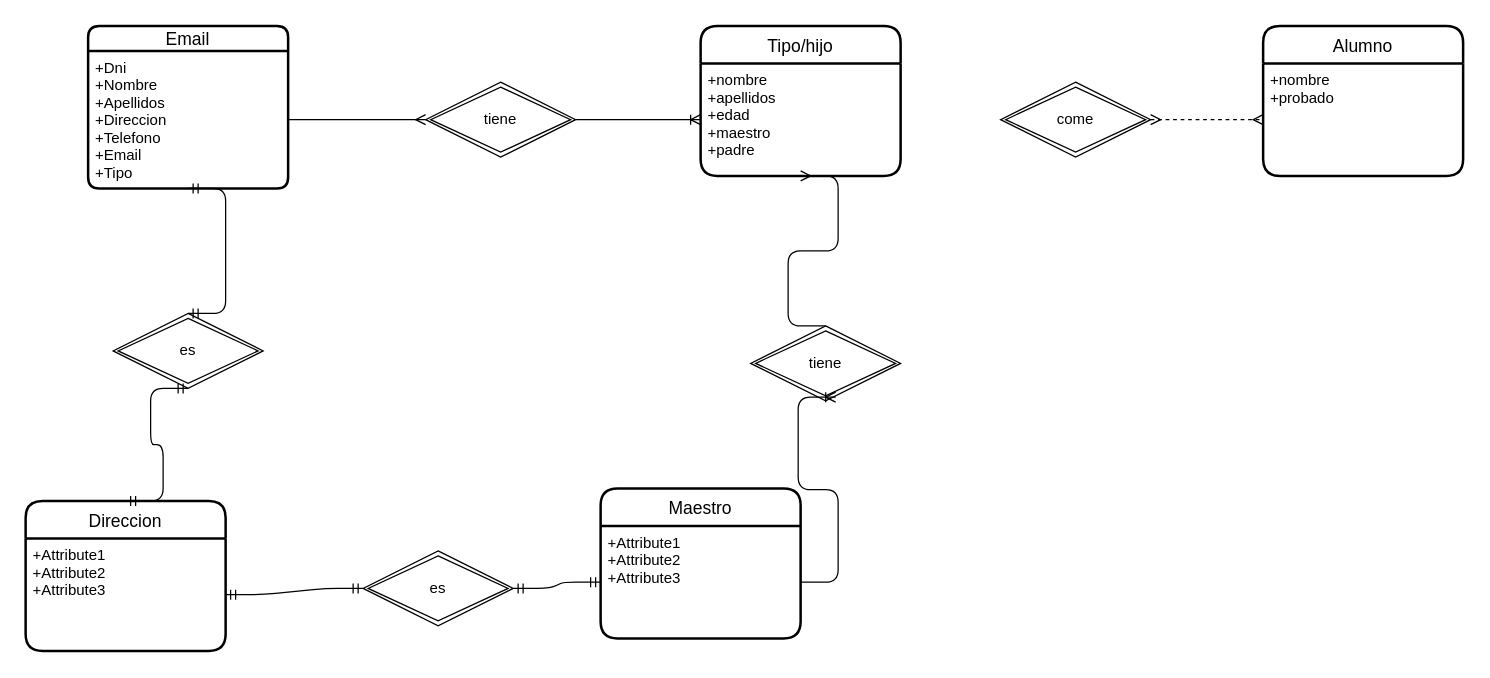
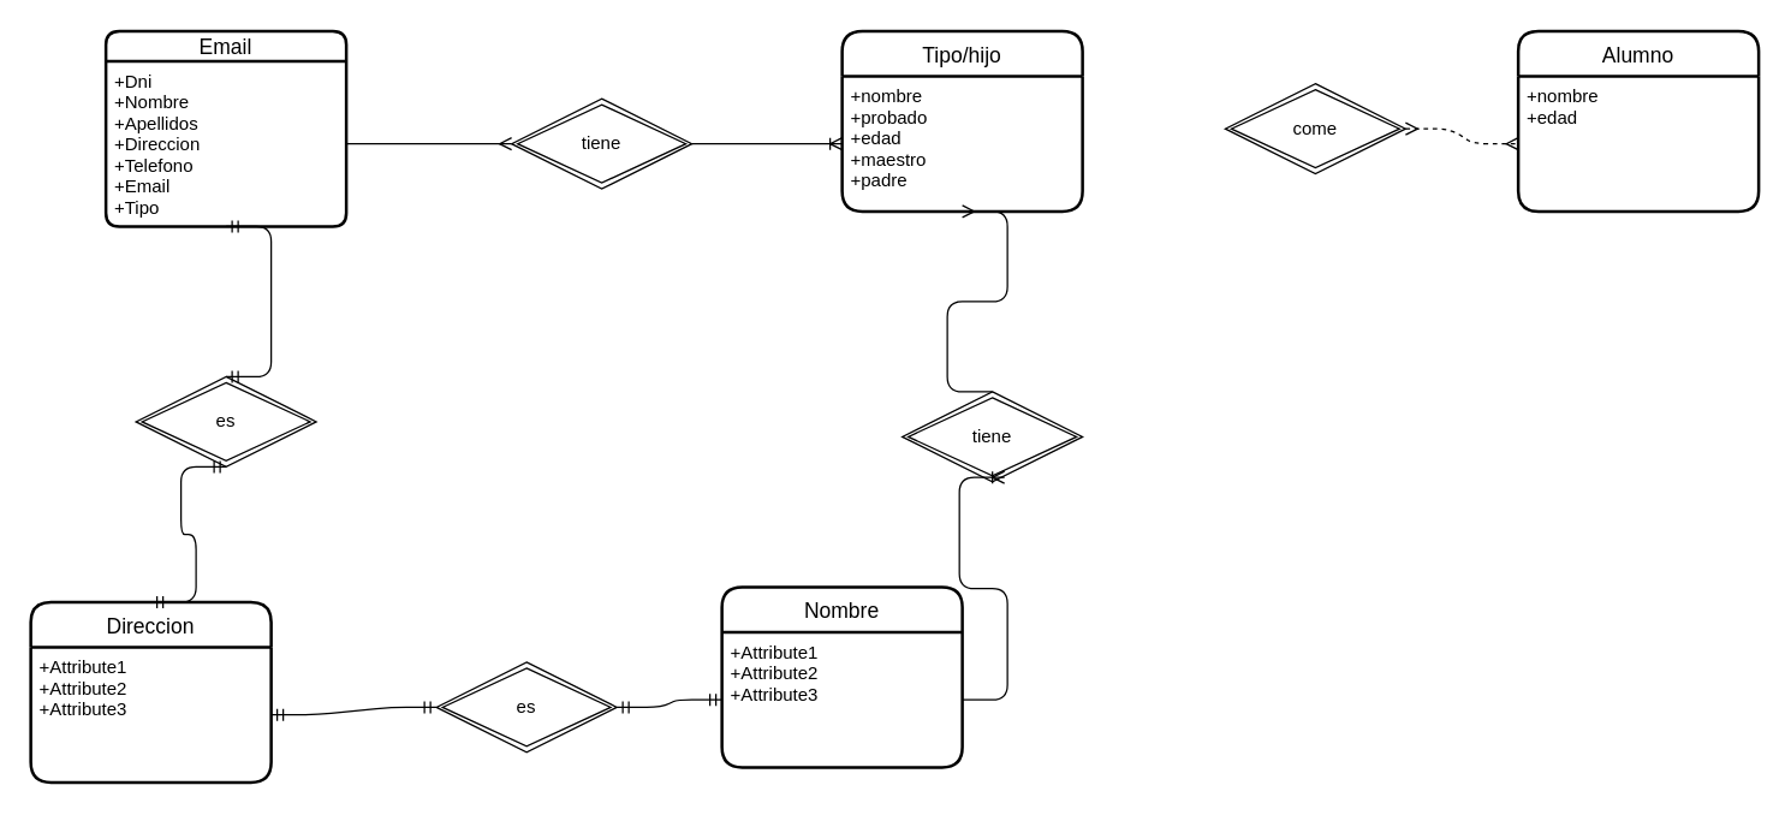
  <mxCell id="0" />
  <mxCell id="1" parent="0" />
  <mxCell id="2" value="Email" style="swimlane;childLayout=stackLayout;horizontal=1;startSize=20;horizontalStack=0;rounded=1;fontSize=14;fontStyle=0;strokeWidth=2;resizeParent=0;resizeLast=1;shadow=0;dashed=0;align=center;" parent="1" vertex="1"><mxGeometry x="70" y="20" width="160" height="130" as="geometry" /></mxCell>
  <mxCell id="3" value="+Dni&#10;+Nombre&#10;+Apellidos&#10;+Direccion&#10;+Telefono&#10;+Email&#10;+Tipo" style="align=left;strokeColor=none;fillColor=none;spacingLeft=4;fontSize=12;verticalAlign=top;resizable=0;rotatable=0;part=1;" parent="2" vertex="1"><mxGeometry y="20" width="160" height="110" as="geometry" /></mxCell>
  <mxCell id="4" value="Direccion" style="swimlane;childLayout=stackLayout;horizontal=1;startSize=30;horizontalStack=0;rounded=1;fontSize=14;fontStyle=0;strokeWidth=2;resizeParent=0;resizeLast=1;shadow=0;dashed=0;align=center;" parent="1" vertex="1"><mxGeometry x="20" y="400" width="160" height="120" as="geometry" /></mxCell>
  <mxCell id="5" value="+Attribute1&#10;+Attribute2&#10;+Attribute3" style="align=left;strokeColor=none;fillColor=none;spacingLeft=4;fontSize=12;verticalAlign=top;resizable=0;rotatable=0;part=1;" parent="4" vertex="1"><mxGeometry y="30" width="160" height="90" as="geometry" /></mxCell>
- <mxCell id="6" value="Maestro" style="swimlane;childLayout=stackLayout;horizontal=1;startSize=30;horizontalStack=0;rounded=1;fontSize=14;fontStyle=0;strokeWidth=2;resizeParent=0;resizeLast=1;shadow=0;dashed=0;align=center;" parent="1" vertex="1"><mxGeometry x="480" y="390" width="160" height="120" as="geometry" /></mxCell>
+ <mxCell id="6" value="Nombre" style="swimlane;childLayout=stackLayout;horizontal=1;startSize=30;horizontalStack=0;rounded=1;fontSize=14;fontStyle=0;strokeWidth=2;resizeParent=0;resizeLast=1;shadow=0;dashed=0;align=center;" parent="1" vertex="1"><mxGeometry x="480" y="390" width="160" height="120" as="geometry" /></mxCell>
  <mxCell id="7" value="+Attribute1&#10;+Attribute2&#10;+Attribute3" style="align=left;strokeColor=none;fillColor=none;spacingLeft=4;fontSize=12;verticalAlign=top;resizable=0;rotatable=0;part=1;" parent="6" vertex="1"><mxGeometry y="30" width="160" height="90" as="geometry" /></mxCell>
  <mxCell id="8" value="Tipo/hijo" style="swimlane;childLayout=stackLayout;horizontal=1;startSize=30;horizontalStack=0;rounded=1;fontSize=14;fontStyle=0;strokeWidth=2;resizeParent=0;resizeLast=1;shadow=0;dashed=0;align=center;" parent="1" vertex="1"><mxGeometry x="560" y="20" width="160" height="120" as="geometry" /></mxCell>
- <mxCell id="9" value="+nombre&#10;+apellidos&#10;+edad&#10;+maestro&#10;+padre" style="align=left;strokeColor=none;fillColor=none;spacingLeft=4;fontSize=12;verticalAlign=top;resizable=0;rotatable=0;part=1;" parent="8" vertex="1"><mxGeometry y="30" width="160" height="90" as="geometry" /></mxCell>
+ <mxCell id="9" value="+nombre&#10;+probado&#10;+edad&#10;+maestro&#10;+padre" style="align=left;strokeColor=none;fillColor=none;spacingLeft=4;fontSize=12;verticalAlign=top;resizable=0;rotatable=0;part=1;" parent="8" vertex="1"><mxGeometry y="30" width="160" height="90" as="geometry" /></mxCell>
  <mxCell id="10" value="Alumno" style="swimlane;childLayout=stackLayout;horizontal=1;startSize=30;horizontalStack=0;rounded=1;fontSize=14;fontStyle=0;strokeWidth=2;resizeParent=0;resizeLast=1;shadow=0;dashed=0;align=center;" parent="1" vertex="1"><mxGeometry x="1010" y="20" width="160" height="120" as="geometry" /></mxCell>
- <mxCell id="11" value="+nombre&#10;+probado" style="align=left;strokeColor=none;fillColor=none;spacingLeft=4;fontSize=12;verticalAlign=top;resizable=0;rotatable=0;part=1;" parent="10" vertex="1"><mxGeometry y="30" width="160" height="90" as="geometry" /></mxCell>
+ <mxCell id="11" value="+nombre&#10;+edad" style="align=left;strokeColor=none;fillColor=none;spacingLeft=4;fontSize=12;verticalAlign=top;resizable=0;rotatable=0;part=1;" parent="10" vertex="1"><mxGeometry y="30" width="160" height="90" as="geometry" /></mxCell>
  <mxCell id="12" value="" style="edgeStyle=entityRelationEdgeStyle;fontSize=12;html=1;endArrow=ERmandOne;startArrow=ERmandOne;exitX=1;exitY=0.5;exitDx=0;exitDy=0;" parent="1" source="24" target="7" edge="1"><mxGeometry width="100" height="100" relative="1" as="geometry"><mxPoint x="370" y="475" as="sourcePoint" /><mxPoint x="310" y="300" as="targetPoint" /></mxGeometry></mxCell>
  <mxCell id="13" value="tiene" style="shape=rhombus;double=1;perimeter=rhombusPerimeter;whiteSpace=wrap;html=1;align=center;" vertex="1" parent="1"><mxGeometry x="340" y="65" width="120" height="60" as="geometry" /></mxCell>
  <mxCell id="14" value="" style="edgeStyle=entityRelationEdgeStyle;fontSize=12;html=1;endArrow=ERoneToMany;exitX=1;exitY=0.5;exitDx=0;exitDy=0;" edge="1" parent="1" source="13" target="9"><mxGeometry width="100" height="100" relative="1" as="geometry"><mxPoint x="420" y="170" as="sourcePoint" /><mxPoint x="520" y="70" as="targetPoint" /></mxGeometry></mxCell>
- <mxCell id="15" value="come" style="shape=rhombus;double=1;perimeter=rhombusPerimeter;whiteSpace=wrap;html=1;align=center;" vertex="1" parent="1"><mxGeometry x="800" y="65" width="120" height="60" as="geometry" /></mxCell>
+ <mxCell id="15" value="come" style="shape=rhombus;double=1;perimeter=rhombusPerimeter;whiteSpace=wrap;html=1;align=center;" vertex="1" parent="1"><mxGeometry x="815" y="55" width="120" height="60" as="geometry" /></mxCell>
  <mxCell id="16" value="" style="edgeStyle=entityRelationEdgeStyle;fontSize=12;html=1;endArrow=ERmany;exitX=1;exitY=0.5;exitDx=0;exitDy=0;" edge="1" parent="1" source="3" target="13"><mxGeometry width="100" height="100" relative="1" as="geometry"><mxPoint x="250" y="120" as="sourcePoint" /><mxPoint x="360" y="70" as="targetPoint" /></mxGeometry></mxCell>
  <mxCell id="17" value="" style="edgeStyle=entityRelationEdgeStyle;fontSize=12;html=1;endArrow=ERmany;startArrow=ERmany;exitX=1;exitY=0.5;exitDx=0;exitDy=0;entryX=0;entryY=0.5;entryDx=0;entryDy=0;dashed=1;" edge="1" parent="1" source="15" target="11"><mxGeometry width="100" height="100" relative="1" as="geometry"><mxPoint x="870" y="230" as="sourcePoint" /><mxPoint x="970" y="130" as="targetPoint" /></mxGeometry></mxCell>
  <mxCell id="18" value="tiene" style="shape=rhombus;double=1;perimeter=rhombusPerimeter;whiteSpace=wrap;html=1;align=center;" vertex="1" parent="1"><mxGeometry x="600" y="260" width="120" height="60" as="geometry" /></mxCell>
  <mxCell id="19" value="" style="edgeStyle=entityRelationEdgeStyle;fontSize=12;html=1;endArrow=ERoneToMany;exitX=1;exitY=0.5;exitDx=0;exitDy=0;entryX=0.567;entryY=0.95;entryDx=0;entryDy=0;entryPerimeter=0;" edge="1" parent="1" source="7" target="18"><mxGeometry width="100" height="100" relative="1" as="geometry"><mxPoint x="550" y="480" as="sourcePoint" /><mxPoint x="650" y="380" as="targetPoint" /></mxGeometry></mxCell>
  <mxCell id="20" value="" style="edgeStyle=entityRelationEdgeStyle;fontSize=12;html=1;endArrow=ERmany;entryX=0.5;entryY=1;entryDx=0;entryDy=0;exitX=0.5;exitY=0;exitDx=0;exitDy=0;" edge="1" parent="1" source="18" target="9"><mxGeometry width="100" height="100" relative="1" as="geometry"><mxPoint x="500" y="260" as="sourcePoint" /><mxPoint x="600" y="160" as="targetPoint" /></mxGeometry></mxCell>
  <mxCell id="21" value="es" style="shape=rhombus;double=1;perimeter=rhombusPerimeter;whiteSpace=wrap;html=1;align=center;" vertex="1" parent="1"><mxGeometry x="90" y="250" width="120" height="60" as="geometry" /></mxCell>
  <mxCell id="22" value="" style="edgeStyle=entityRelationEdgeStyle;fontSize=12;html=1;endArrow=ERmandOne;startArrow=ERmandOne;entryX=0.5;entryY=1;entryDx=0;entryDy=0;exitX=0.5;exitY=0;exitDx=0;exitDy=0;" edge="1" parent="1" source="21" target="3"><mxGeometry width="100" height="100" relative="1" as="geometry"><mxPoint x="40" y="270" as="sourcePoint" /><mxPoint x="140" y="170" as="targetPoint" /></mxGeometry></mxCell>
  <mxCell id="23" value="" style="edgeStyle=entityRelationEdgeStyle;fontSize=12;html=1;endArrow=ERmandOne;startArrow=ERmandOne;entryX=0.5;entryY=1;entryDx=0;entryDy=0;exitX=0.5;exitY=0;exitDx=0;exitDy=0;" edge="1" parent="1" source="4" target="21"><mxGeometry width="100" height="100" relative="1" as="geometry"><mxPoint x="20" y="360" as="sourcePoint" /><mxPoint x="120" y="260" as="targetPoint" /></mxGeometry></mxCell>
  <mxCell id="24" value="es" style="shape=rhombus;double=1;perimeter=rhombusPerimeter;whiteSpace=wrap;html=1;align=center;" vertex="1" parent="1"><mxGeometry x="290" y="440" width="120" height="60" as="geometry" /></mxCell>
  <mxCell id="25" value="" style="edgeStyle=entityRelationEdgeStyle;fontSize=12;html=1;endArrow=ERmandOne;startArrow=ERmandOne;exitX=1;exitY=0.5;exitDx=0;exitDy=0;" edge="1" parent="1" source="5" target="24"><mxGeometry width="100" height="100" relative="1" as="geometry"><mxPoint x="190" y="520" as="sourcePoint" /><mxPoint x="290" y="420" as="targetPoint" /></mxGeometry></mxCell>
